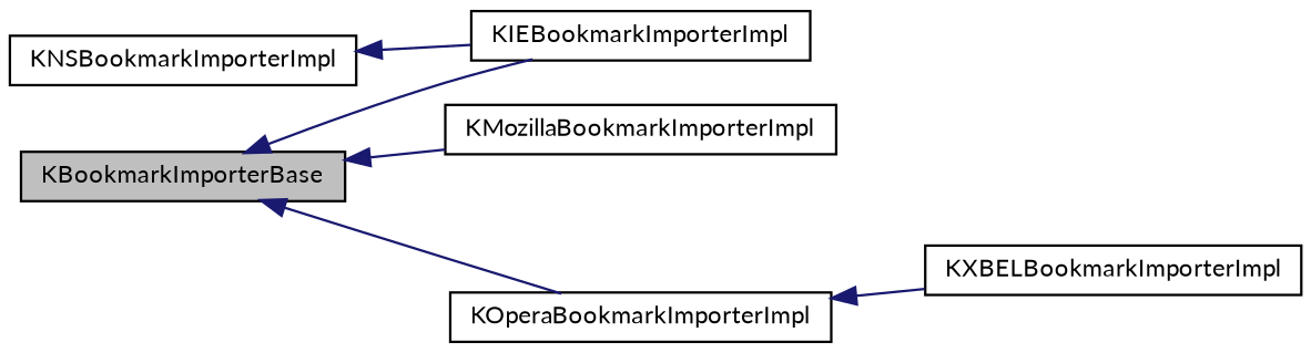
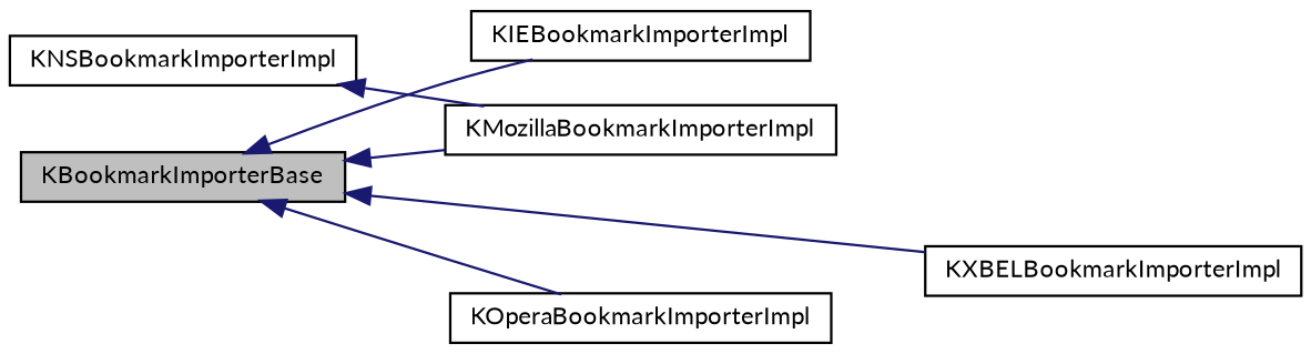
  digraph {
    fontname=Lato
    rankdir=LR
    node [color=black fillcolor=white fontname=Lato fontsize=10 shape=record style=filled]
    edge [color=midnightblue dir=back fontname=Lato fontsize=10 labelfontname=Helvetica labelfontsize=10 style=solid]
    n1 [fillcolor=grey75 fontcolor=black height=0.2 label=KBookmarkImporterBase width=0.4]
    n2 [height=0.2 label=KIEBookmarkImporterImpl width=0.4]
    n3 [height=0.2 label=KOperaBookmarkImporterImpl width=0.4]
    n4 [height=0.2 label=KXBELBookmarkImporterImpl width=0.4]
    n5 [height=0.2 label=KMozillaBookmarkImporterImpl width=0.4]
    n6 [height=0.2 label=KNSBookmarkImporterImpl width=0.4]
    n1 -> n2
    n1 -> n3
-   n3 -> n4
+   n1 -> n4
    n1 -> n5
-   n6 -> n2
+   n6 -> n5
  }
